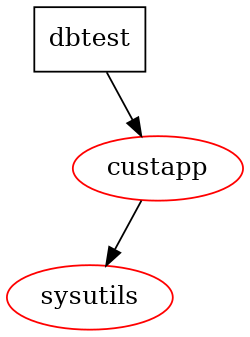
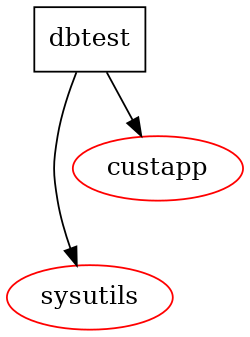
  digraph {
    node [color=red]
    dbtest [shape=box color=""]
    sysutils
    custapp
-   custapp -> sysutils
+   dbtest -> sysutils
    dbtest -> custapp
  }
